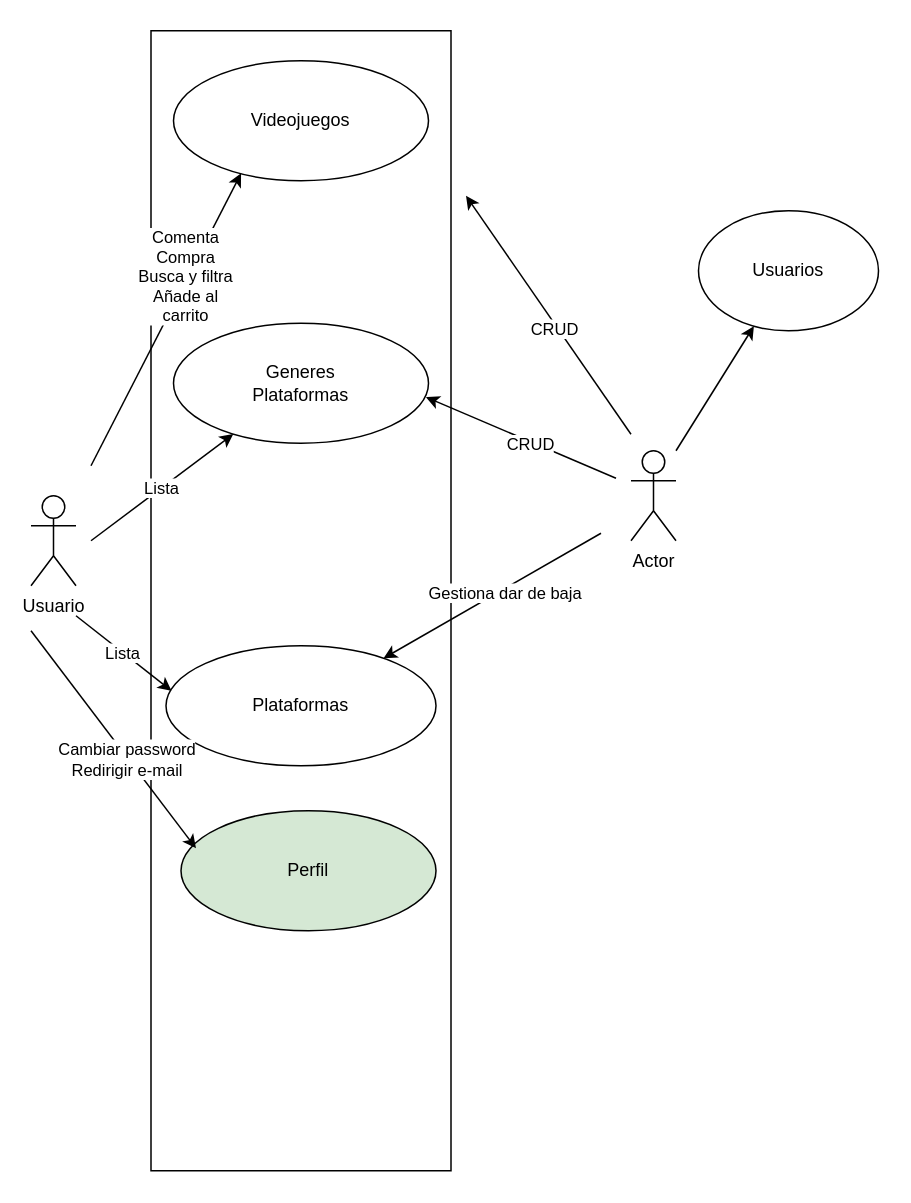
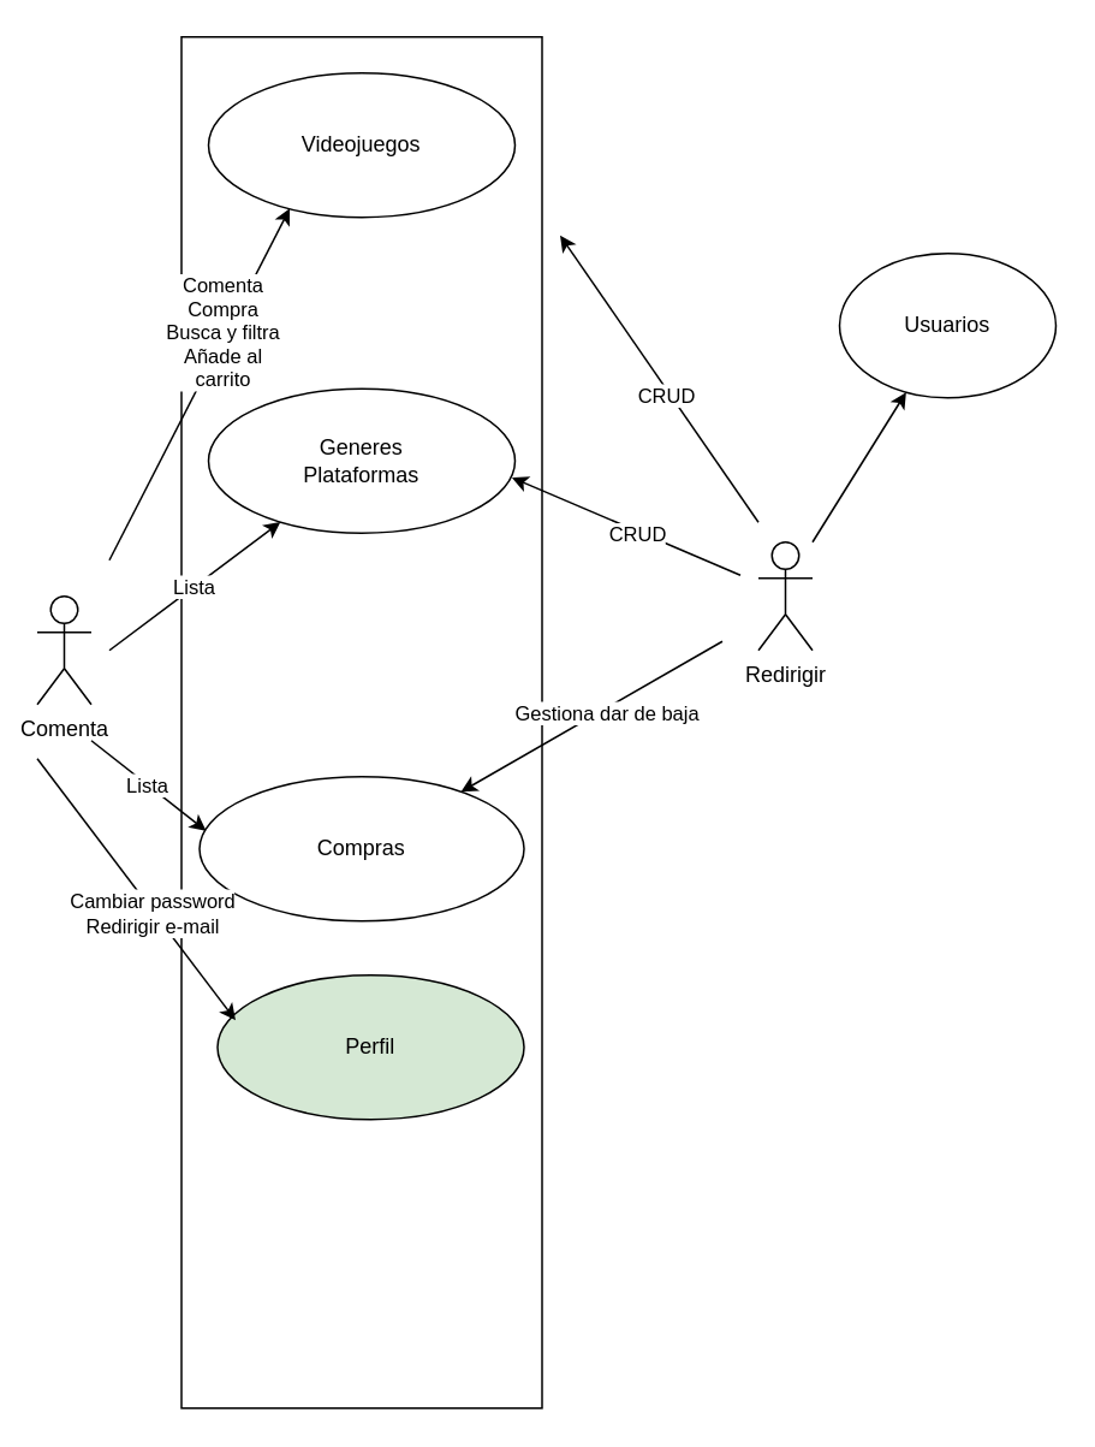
  <mxCell id="0" />
  <mxCell id="1" parent="0" />
- <mxCell id="2" value="Usuario" style="shape=umlActor;verticalLabelPosition=bottom;verticalAlign=top;html=1;outlineConnect=0;" vertex="1" parent="1"><mxGeometry x="20" y="330" width="30" height="60" as="geometry" /></mxCell>
- <mxCell id="3" value="Actor" style="shape=umlActor;verticalLabelPosition=bottom;verticalAlign=top;html=1;outlineConnect=0;" vertex="1" parent="1"><mxGeometry x="420" y="300" width="30" height="60" as="geometry" /></mxCell>
+ <mxCell id="2" value="Comenta" style="shape=umlActor;verticalLabelPosition=bottom;verticalAlign=top;html=1;outlineConnect=0;" vertex="1" parent="1"><mxGeometry x="20" y="330" width="30" height="60" as="geometry" /></mxCell>
+ <mxCell id="3" value="Redirigir" style="shape=umlActor;verticalLabelPosition=bottom;verticalAlign=top;html=1;outlineConnect=0;" vertex="1" parent="1"><mxGeometry x="420" y="300" width="30" height="60" as="geometry" /></mxCell>
  <mxCell id="4" value="" style="rounded=0;whiteSpace=wrap;html=1;" vertex="1" parent="1"><mxGeometry x="100" y="20" width="200" height="760" as="geometry" /></mxCell>
  <mxCell id="5" value="Videojuegos" style="ellipse;whiteSpace=wrap;html=1;" vertex="1" parent="1"><mxGeometry x="115" y="40" width="170" height="80" as="geometry" /></mxCell>
  <mxCell id="6" value="Comenta&lt;br&gt;Compra&lt;br&gt;Busca y filtra&lt;br&gt;Añade al &lt;br&gt;carrito" style="endArrow=classic;html=1;rounded=0;entryX=0.265;entryY=0.938;entryDx=0;entryDy=0;entryPerimeter=0;" edge="1" parent="1" target="5"><mxGeometry x="0.29" y="1" width="50" height="50" relative="1" as="geometry"><mxPoint x="60" y="310" as="sourcePoint" /><mxPoint x="175.632" y="136.552" as="targetPoint" /><mxPoint as="offset" /></mxGeometry></mxCell>
  <mxCell id="7" value="Generes&lt;br&gt;Plataformas" style="ellipse;whiteSpace=wrap;html=1;" vertex="1" parent="1"><mxGeometry x="115" y="215" width="170" height="80" as="geometry" /></mxCell>
  <mxCell id="8" value="Lista" style="endArrow=classic;html=1;rounded=0;" edge="1" parent="1" target="7"><mxGeometry width="50" height="50" relative="1" as="geometry"><mxPoint x="60" y="360" as="sourcePoint" /><mxPoint x="110" y="310" as="targetPoint" /></mxGeometry></mxCell>
- <mxCell id="9" value="Plataformas" style="ellipse;whiteSpace=wrap;html=1;" vertex="1" parent="1"><mxGeometry x="110" y="430" width="180" height="80" as="geometry" /></mxCell>
+ <mxCell id="9" value="Compras" style="ellipse;whiteSpace=wrap;html=1;" vertex="1" parent="1"><mxGeometry x="110" y="430" width="180" height="80" as="geometry" /></mxCell>
  <mxCell id="10" value="Lista" style="endArrow=classic;html=1;rounded=0;" edge="1" parent="1"><mxGeometry width="50" height="50" relative="1" as="geometry"><mxPoint x="50" y="410" as="sourcePoint" /><mxPoint x="113.647" y="460.005" as="targetPoint" /></mxGeometry></mxCell>
  <mxCell id="11" value="Perfil" style="ellipse;whiteSpace=wrap;html=1;fillColor=#d5e8d4;" vertex="1" parent="1"><mxGeometry x="120" y="540" width="170" height="80" as="geometry" /></mxCell>
  <mxCell id="12" value="" style="endArrow=classic;html=1;rounded=0;" edge="1" parent="1"><mxGeometry width="50" height="50" relative="1" as="geometry"><mxPoint x="20" y="420" as="sourcePoint" /><mxPoint x="130" y="565" as="targetPoint" /></mxGeometry></mxCell>
  <mxCell id="13" value="Cambiar password&lt;br&gt;Redirigir e-mail" style="edgeLabel;html=1;align=center;verticalAlign=middle;resizable=0;points=[];" vertex="1" connectable="0" parent="12"><mxGeometry x="0.168" y="-1" relative="1" as="geometry"><mxPoint as="offset" /></mxGeometry></mxCell>
  <mxCell id="14" value="" style="endArrow=classic;html=1;rounded=0;" edge="1" parent="1" target="9"><mxGeometry width="50" height="50" relative="1" as="geometry"><mxPoint x="400" y="355" as="sourcePoint" /><mxPoint x="450" y="305" as="targetPoint" /></mxGeometry></mxCell>
  <mxCell id="15" value="Gestiona dar de baja" style="edgeLabel;html=1;align=center;verticalAlign=middle;resizable=0;points=[];" vertex="1" connectable="0" parent="14"><mxGeometry x="-0.1" y="2" relative="1" as="geometry"><mxPoint as="offset" /></mxGeometry></mxCell>
  <mxCell id="16" value="" style="endArrow=classic;html=1;rounded=0;entryX=0.99;entryY=0.616;entryDx=0;entryDy=0;entryPerimeter=0;" edge="1" parent="1" target="7"><mxGeometry width="50" height="50" relative="1" as="geometry"><mxPoint x="410" y="318.31" as="sourcePoint" /><mxPoint x="265.111" y="401.687" as="targetPoint" /></mxGeometry></mxCell>
  <mxCell id="17" value="CRUD" style="edgeLabel;html=1;align=center;verticalAlign=middle;resizable=0;points=[];" vertex="1" connectable="0" parent="16"><mxGeometry x="-0.1" y="2" relative="1" as="geometry"><mxPoint as="offset" /></mxGeometry></mxCell>
  <mxCell id="18" value="" style="endArrow=classic;html=1;rounded=0;" edge="1" parent="1"><mxGeometry width="50" height="50" relative="1" as="geometry"><mxPoint x="420" y="289.03" as="sourcePoint" /><mxPoint x="310" y="130" as="targetPoint" /></mxGeometry></mxCell>
  <mxCell id="19" value="CRUD" style="edgeLabel;html=1;align=center;verticalAlign=middle;resizable=0;points=[];" vertex="1" connectable="0" parent="18"><mxGeometry x="-0.1" y="2" relative="1" as="geometry"><mxPoint as="offset" /></mxGeometry></mxCell>
  <mxCell id="20" value="Usuarios" style="ellipse;whiteSpace=wrap;html=1;" vertex="1" parent="1"><mxGeometry x="465" y="140" width="120" height="80" as="geometry" /></mxCell>
  <mxCell id="21" value="" style="endArrow=classic;html=1;rounded=0;" edge="1" parent="1" target="20"><mxGeometry width="50" height="50" relative="1" as="geometry"><mxPoint x="450" y="300" as="sourcePoint" /><mxPoint x="500" y="250" as="targetPoint" /></mxGeometry></mxCell>
